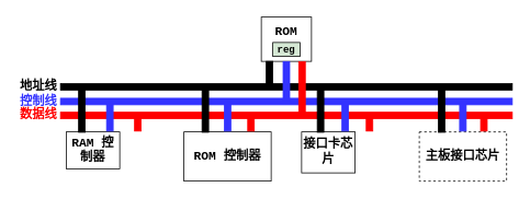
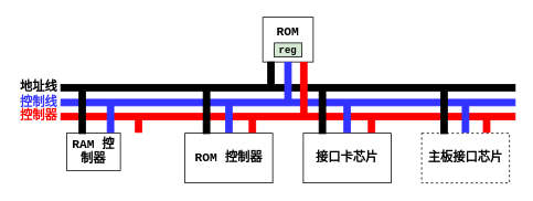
  <mxCell id="0" />
  <mxCell id="1" parent="0" />
  <mxCell id="2" value="&lt;b&gt;&lt;font face=&quot;Courier New&quot; style=&quot;font-size: 15px&quot;&gt;ROM&lt;br&gt;&lt;br&gt;&lt;/font&gt;&lt;/b&gt;" style="rounded=0;whiteSpace=wrap;html=1;" parent="1" vertex="1"><mxGeometry x="317" y="20" width="61" height="54" as="geometry" /></mxCell>
  <mxCell id="3" value="&lt;font face=&quot;Courier New&quot;&gt;&lt;span style=&quot;font-size: 15px&quot;&gt;&lt;b&gt;RAM 控制器&lt;/b&gt;&lt;/span&gt;&lt;/font&gt;" style="rounded=0;whiteSpace=wrap;html=1;" parent="1" vertex="1"><mxGeometry x="80" y="160" width="65" height="45" as="geometry" /></mxCell>
  <mxCell id="4" value="&lt;font face=&quot;Courier New&quot;&gt;&lt;span style=&quot;font-size: 15px&quot;&gt;&lt;b&gt;ROM&amp;nbsp;&lt;/b&gt;&lt;/span&gt;&lt;/font&gt;&lt;b style=&quot;font-family: &amp;#34;courier new&amp;#34; ; font-size: 15px&quot;&gt;控制器&lt;/b&gt;" style="rounded=0;whiteSpace=wrap;html=1;" parent="1" vertex="1"><mxGeometry x="223" y="160" width="106" height="60" as="geometry" /></mxCell>
- <mxCell id="5" value="&lt;font face=&quot;courier new&quot;&gt;&lt;span style=&quot;font-size: 15px&quot;&gt;&lt;b&gt;接口卡芯片&lt;/b&gt;&lt;/span&gt;&lt;/font&gt;" style="rounded=0;whiteSpace=wrap;html=1;" parent="1" vertex="1"><mxGeometry x="366" y="160" width="65" height="50" as="geometry" /></mxCell>
+ <mxCell id="5" value="&lt;font face=&quot;courier new&quot;&gt;&lt;span style=&quot;font-size: 15px&quot;&gt;&lt;b&gt;接口卡芯片&lt;/b&gt;&lt;/span&gt;&lt;/font&gt;" style="rounded=0;whiteSpace=wrap;html=1;" parent="1" vertex="1"><mxGeometry x="366" y="160" width="106" height="60" as="geometry" /></mxCell>
  <mxCell id="6" value="" style="rounded=0;whiteSpace=wrap;html=1;fillColor=#3333FF;strokeColor=#3333FF;" parent="1" vertex="1"><mxGeometry x="73" y="119" width="549" height="8" as="geometry" /></mxCell>
  <mxCell id="7" value="" style="rounded=0;whiteSpace=wrap;html=1;fillColor=#000000;" parent="1" vertex="1"><mxGeometry x="73" y="101" width="549" height="8" as="geometry" /></mxCell>
  <mxCell id="8" value="" style="rounded=0;whiteSpace=wrap;html=1;fillColor=#FF0000;strokeColor=#FF0000;" parent="1" vertex="1"><mxGeometry x="73" y="136" width="549" height="8" as="geometry" /></mxCell>
  <mxCell id="9" value="&lt;font face=&quot;Courier New&quot;&gt;&lt;span style=&quot;font-size: 15px&quot;&gt;&lt;b&gt;主板接口芯片&lt;/b&gt;&lt;/span&gt;&lt;/font&gt;" style="rounded=0;whiteSpace=wrap;html=1;dashed=1;" parent="1" vertex="1"><mxGeometry x="509" y="160" width="106" height="60" as="geometry" /></mxCell>
  <mxCell id="10" value="" style="rounded=0;whiteSpace=wrap;html=1;fillColor=#000000;rotation=-90;" parent="1" vertex="1"><mxGeometry x="220" y="127.5" width="58" height="8" as="geometry" /></mxCell>
  <mxCell id="11" value="" style="rounded=0;whiteSpace=wrap;html=1;fillColor=#000000;rotation=-90;" parent="1" vertex="1"><mxGeometry x="70" y="127.5" width="58" height="8" as="geometry" /></mxCell>
  <mxCell id="12" value="" style="rounded=0;whiteSpace=wrap;html=1;fillColor=#000000;rotation=-90;" parent="1" vertex="1"><mxGeometry x="360" y="127.5" width="58" height="8" as="geometry" /></mxCell>
  <mxCell id="13" value="" style="rounded=0;whiteSpace=wrap;html=1;fillColor=#000000;rotation=-90;" parent="1" vertex="1"><mxGeometry x="507" y="127.5" width="58" height="8" as="geometry" /></mxCell>
  <mxCell id="14" value="" style="rounded=0;whiteSpace=wrap;html=1;fillColor=#3333FF;strokeColor=#3333FF;rotation=-270;" parent="1" vertex="1"><mxGeometry x="116" y="138" width="34" height="8" as="geometry" /></mxCell>
  <mxCell id="15" value="" style="rounded=0;whiteSpace=wrap;html=1;fillColor=#3333FF;strokeColor=#3333FF;rotation=-270;" parent="1" vertex="1"><mxGeometry x="259" y="138" width="34" height="8" as="geometry" /></mxCell>
  <mxCell id="16" value="" style="rounded=0;whiteSpace=wrap;html=1;fillColor=#3333FF;strokeColor=#3333FF;rotation=-270;" parent="1" vertex="1"><mxGeometry x="402" y="138" width="34" height="8" as="geometry" /></mxCell>
  <mxCell id="17" value="" style="rounded=0;whiteSpace=wrap;html=1;fillColor=#3333FF;strokeColor=#3333FF;rotation=-270;" parent="1" vertex="1"><mxGeometry x="545" y="138" width="34" height="8" as="geometry" /></mxCell>
  <mxCell id="18" value="" style="rounded=0;whiteSpace=wrap;html=1;fillColor=#FF0000;strokeColor=#FF0000;rotation=90;" parent="1" vertex="1"><mxGeometry x="158.5" y="146.5" width="17" height="8" as="geometry" /></mxCell>
  <mxCell id="19" value="" style="rounded=0;whiteSpace=wrap;html=1;fillColor=#FF0000;strokeColor=#FF0000;rotation=90;" parent="1" vertex="1"><mxGeometry x="296" y="146.5" width="17" height="8" as="geometry" /></mxCell>
  <mxCell id="20" value="" style="rounded=0;whiteSpace=wrap;html=1;fillColor=#FF0000;strokeColor=#FF0000;rotation=90;" parent="1" vertex="1"><mxGeometry x="440" y="146.5" width="17" height="8" as="geometry" /></mxCell>
  <mxCell id="21" value="" style="rounded=0;whiteSpace=wrap;html=1;fillColor=#FF0000;strokeColor=#FF0000;rotation=90;" parent="1" vertex="1"><mxGeometry x="579" y="146.5" width="17" height="8" as="geometry" /></mxCell>
  <mxCell id="22" value="" style="rounded=0;whiteSpace=wrap;html=1;fillColor=#000000;rotation=-90;" parent="1" vertex="1"><mxGeometry x="312.5" y="84.5" width="29" height="8" as="geometry" /></mxCell>
  <mxCell id="23" value="" style="rounded=0;whiteSpace=wrap;html=1;fillColor=#3333FF;strokeColor=#3333FF;rotation=-270;" parent="1" vertex="1"><mxGeometry x="323.63" y="94.13" width="47.75" height="8" as="geometry" /></mxCell>
  <mxCell id="24" value="" style="rounded=0;whiteSpace=wrap;html=1;fillColor=#FF0000;strokeColor=#FF0000;rotation=90;" parent="1" vertex="1"><mxGeometry x="335" y="102" width="63" height="8" as="geometry" /></mxCell>
  <mxCell id="25" value="&lt;b&gt;&lt;font face=&quot;Courier New&quot; style=&quot;font-size: 15px&quot;&gt;地址线&lt;/font&gt;&lt;/b&gt;" style="text;html=1;strokeColor=none;fillColor=none;align=center;verticalAlign=middle;whiteSpace=wrap;rounded=0;" parent="1" vertex="1"><mxGeometry x="20" y="95" width="53" height="20" as="geometry" /></mxCell>
  <mxCell id="26" value="&lt;b&gt;&lt;font face=&quot;Courier New&quot; style=&quot;font-size: 15px&quot; color=&quot;#3333ff&quot;&gt;控制线&lt;/font&gt;&lt;/b&gt;" style="text;html=1;strokeColor=none;fillColor=none;align=center;verticalAlign=middle;whiteSpace=wrap;rounded=0;" parent="1" vertex="1"><mxGeometry x="20" y="113" width="53" height="20" as="geometry" /></mxCell>
- <mxCell id="27" value="&lt;b&gt;&lt;font face=&quot;Courier New&quot; style=&quot;font-size: 15px&quot; color=&quot;#ff0000&quot;&gt;数据线&lt;/font&gt;&lt;/b&gt;" style="text;html=1;strokeColor=none;fillColor=none;align=center;verticalAlign=middle;whiteSpace=wrap;rounded=0;" parent="1" vertex="1"><mxGeometry x="20" y="130" width="53" height="20" as="geometry" /></mxCell>
+ <mxCell id="27" value="&lt;b&gt;&lt;font face=&quot;Courier New&quot; style=&quot;font-size: 15px&quot; color=&quot;#ff0000&quot;&gt;控制器&lt;/font&gt;&lt;/b&gt;" style="text;html=1;strokeColor=none;fillColor=none;align=center;verticalAlign=middle;whiteSpace=wrap;rounded=0;" parent="1" vertex="1"><mxGeometry x="20" y="130" width="53" height="20" as="geometry" /></mxCell>
  <mxCell id="28" value="&lt;font face=&quot;Courier New&quot;&gt;&lt;b&gt;reg&lt;/b&gt;&lt;/font&gt;" style="rounded=0;whiteSpace=wrap;html=1;fillColor=#d5e8d4;" vertex="1" parent="1"><mxGeometry x="331" y="51" width="33" height="17" as="geometry" /></mxCell>
